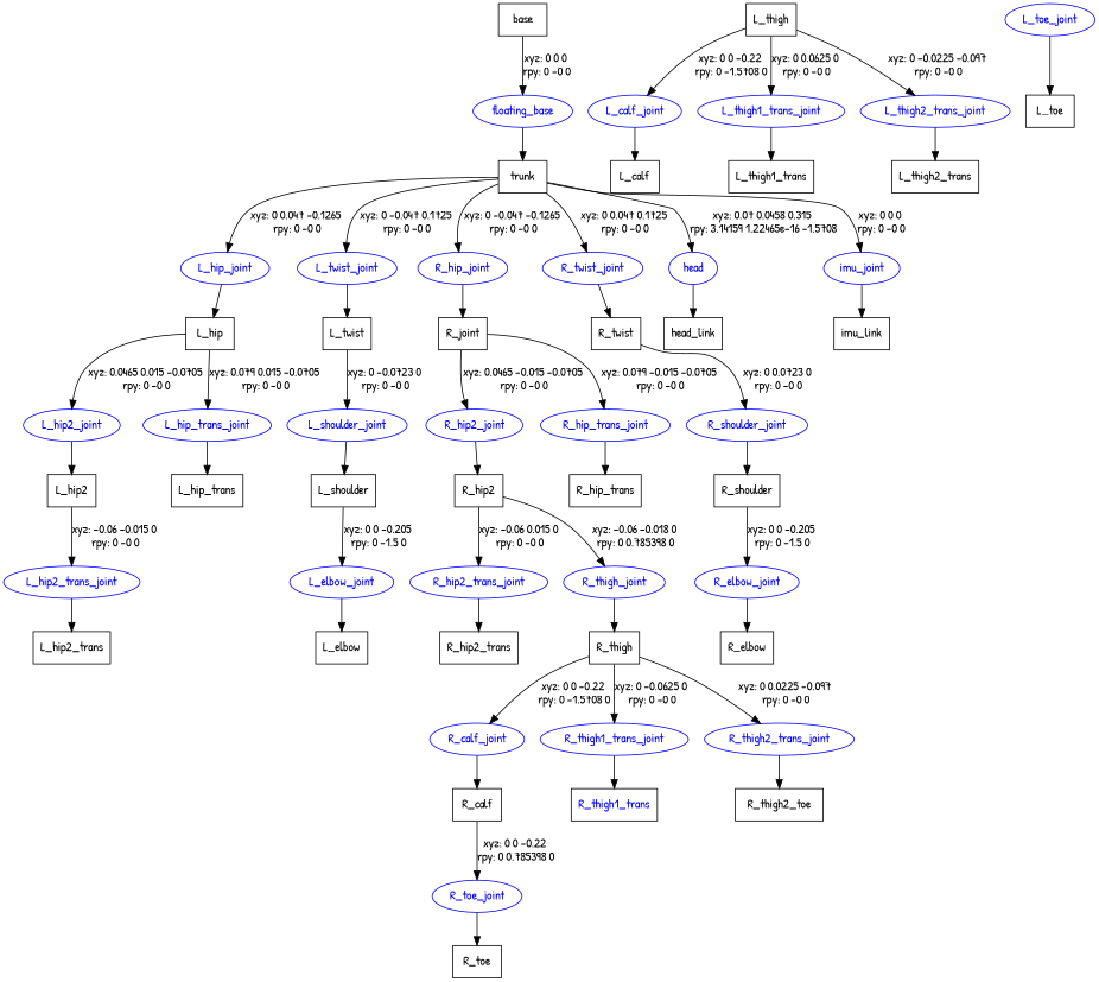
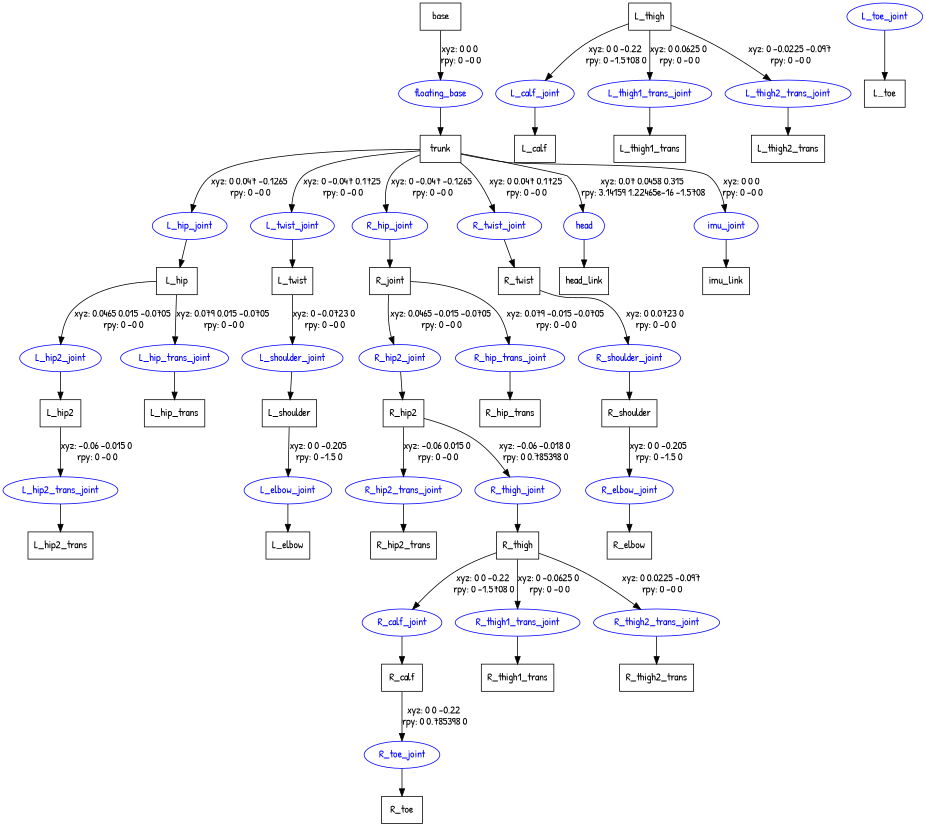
  digraph {
    fontname="Patrick Hand"
    node [fontname="Patrick Hand" shape=box]
    edge [fontname="Patrick Hand"]
    n1 [label=base]
    floating_base [color=blue fontcolor=blue shape=ellipse]
    n3 [label=trunk]
    L_hip_joint [color=blue fontcolor=blue shape=ellipse]
    L_twist_joint [color=blue fontcolor=blue shape=ellipse]
    R_hip_joint [color=blue fontcolor=blue shape=ellipse]
    R_twist_joint [color=blue fontcolor=blue shape=ellipse]
    head [color=blue fontcolor=blue shape=ellipse]
    imu_joint [color=blue fontcolor=blue shape=ellipse]
    n10 [label=L_hip]
    n11 [label=L_twist]
    n12 [label=R_joint]
    n13 [label=R_twist]
    n14 [label=head_link]
    n15 [label=imu_link]
    L_hip2_joint [color=blue fontcolor=blue shape=ellipse]
    L_hip_trans_joint [color=blue fontcolor=blue shape=ellipse]
    n18 [label=L_hip2]
    n19 [label=L_hip_trans]
    L_hip2_trans_joint [color=blue fontcolor=blue shape=ellipse]
    n21 [label=L_hip2_trans]
    n22 [label=L_thigh]
    L_calf_joint [color=blue fontcolor=blue shape=ellipse]
    L_thigh1_trans_joint [color=blue fontcolor=blue shape=ellipse]
    L_thigh2_trans_joint [color=blue fontcolor=blue shape=ellipse]
    n26 [label=L_calf]
    n27 [label=L_thigh1_trans]
    n28 [label=L_thigh2_trans]
    L_toe_joint [color=blue fontcolor=blue shape=ellipse]
    n30 [label=L_toe]
    L_shoulder_joint [color=blue fontcolor=blue shape=ellipse]
    n32 [label=L_shoulder]
    L_elbow_joint [color=blue fontcolor=blue shape=ellipse]
    n34 [label=L_elbow]
    R_hip2_joint [color=blue fontcolor=blue shape=ellipse]
    R_hip_trans_joint [color=blue fontcolor=blue shape=ellipse]
    n37 [label=R_hip2]
    n38 [label=R_hip_trans]
    R_hip2_trans_joint [color=blue fontcolor=blue shape=ellipse]
    R_thigh_joint [color=blue fontcolor=blue shape=ellipse]
    n41 [label=R_hip2_trans]
    n42 [label=R_thigh]
    R_calf_joint [color=blue fontcolor=blue shape=ellipse]
    R_thigh1_trans_joint [color=blue fontcolor=blue shape=ellipse]
    R_thigh2_trans_joint [color=blue fontcolor=blue shape=ellipse]
    n46 [label=R_calf]
-   n47 [label=R_thigh1_trans fontcolor=blue]
-   n48 [label=R_thigh2_toe]
+   n47 [label=R_thigh1_trans]
+   n48 [label=R_thigh2_trans]
    R_toe_joint [color=blue fontcolor=blue shape=ellipse]
    n50 [label=R_toe]
    R_shoulder_joint [color=blue fontcolor=blue shape=ellipse]
    n52 [label=R_shoulder]
    R_elbow_joint [color=blue fontcolor=blue shape=ellipse]
    n54 [label=R_elbow]
    n1 -> floating_base [label="xyz: 0 0 0 \nrpy: 0 -0 0"]
    floating_base -> n3
    n3 -> L_hip_joint [label="xyz: 0 0.047 -0.1265 \nrpy: 0 -0 0"]
    n3 -> L_twist_joint [label="xyz: 0 -0.047 0.1725 \nrpy: 0 -0 0"]
    n3 -> R_hip_joint [label="xyz: 0 -0.047 -0.1265 \nrpy: 0 -0 0"]
    n3 -> R_twist_joint [label="xyz: 0 0.047 0.1725 \nrpy: 0 -0 0"]
    n3 -> head [label="xyz: 0.07 0.0458 0.315 \nrpy: 3.14159 1.22465e-16 -1.5708"]
    n3 -> imu_joint [label="xyz: 0 0 0 \nrpy: 0 -0 0"]
    L_hip_joint -> n10
    L_twist_joint -> n11
    R_hip_joint -> n12
    R_twist_joint -> n13
    head -> n14
    imu_joint -> n15
    n10 -> L_hip2_joint [label="xyz: 0.0465 0.015 -0.0705 \nrpy: 0 -0 0"]
    n10 -> L_hip_trans_joint [label="xyz: 0.079 0.015 -0.0705 \nrpy: 0 -0 0"]
    n11 -> L_shoulder_joint [label="xyz: 0 -0.0723 0 \nrpy: 0 -0 0"]
    n12 -> R_hip2_joint [label="xyz: 0.0465 -0.015 -0.0705 \nrpy: 0 -0 0"]
    n12 -> R_hip_trans_joint [label="xyz: 0.079 -0.015 -0.0705 \nrpy: 0 -0 0"]
    n13 -> R_shoulder_joint [label="xyz: 0 0.0723 0 \nrpy: 0 -0 0"]
    L_hip2_joint -> n18
    L_hip_trans_joint -> n19
    n18 -> L_hip2_trans_joint [label="xyz: -0.06 -0.015 0 \nrpy: 0 -0 0"]
    L_hip2_trans_joint -> n21
    n22 -> L_calf_joint [label="xyz: 0 0 -0.22 \nrpy: 0 -1.5708 0"]
    n22 -> L_thigh1_trans_joint [label="xyz: 0 0.0625 0 \nrpy: 0 -0 0"]
    n22 -> L_thigh2_trans_joint [label="xyz: 0 -0.0225 -0.097 \nrpy: 0 -0 0"]
    L_calf_joint -> n26
    L_thigh1_trans_joint -> n27
    L_thigh2_trans_joint -> n28
    L_toe_joint -> n30
    L_shoulder_joint -> n32
    n32 -> L_elbow_joint [label="xyz: 0 0 -0.205 \nrpy: 0 -1.5 0"]
    L_elbow_joint -> n34
    R_hip2_joint -> n37
    R_hip_trans_joint -> n38
    n37 -> R_hip2_trans_joint [label="xyz: -0.06 0.015 0 \nrpy: 0 -0 0"]
    n37 -> R_thigh_joint [label="xyz: -0.06 -0.018 0 \nrpy: 0 0.785398 0"]
    R_hip2_trans_joint -> n41
    R_thigh_joint -> n42
    n42 -> R_calf_joint [label="xyz: 0 0 -0.22 \nrpy: 0 -1.5708 0"]
    n42 -> R_thigh1_trans_joint [label="xyz: 0 -0.0625 0 \nrpy: 0 -0 0"]
    n42 -> R_thigh2_trans_joint [label="xyz: 0 0.0225 -0.097 \nrpy: 0 -0 0"]
    R_calf_joint -> n46
    R_thigh1_trans_joint -> n47
    R_thigh2_trans_joint -> n48
    n46 -> R_toe_joint [label="xyz: 0 0 -0.22 \nrpy: 0 0.785398 0"]
    R_toe_joint -> n50
    R_shoulder_joint -> n52
    n52 -> R_elbow_joint [label="xyz: 0 0 -0.205 \nrpy: 0 -1.5 0"]
    R_elbow_joint -> n54
  }
